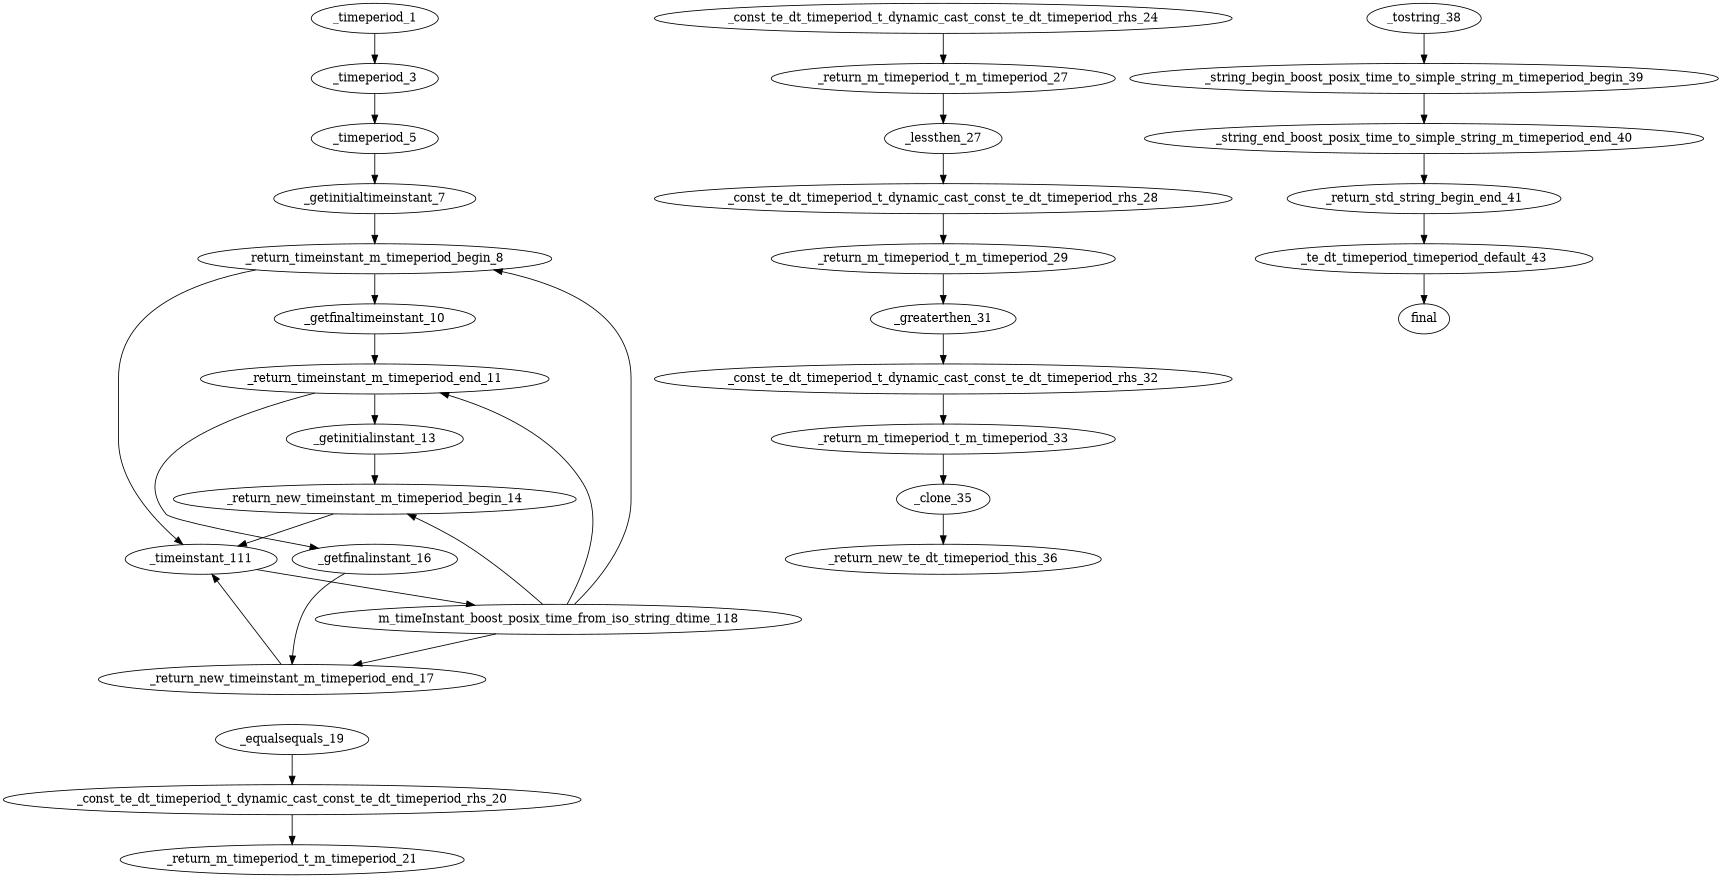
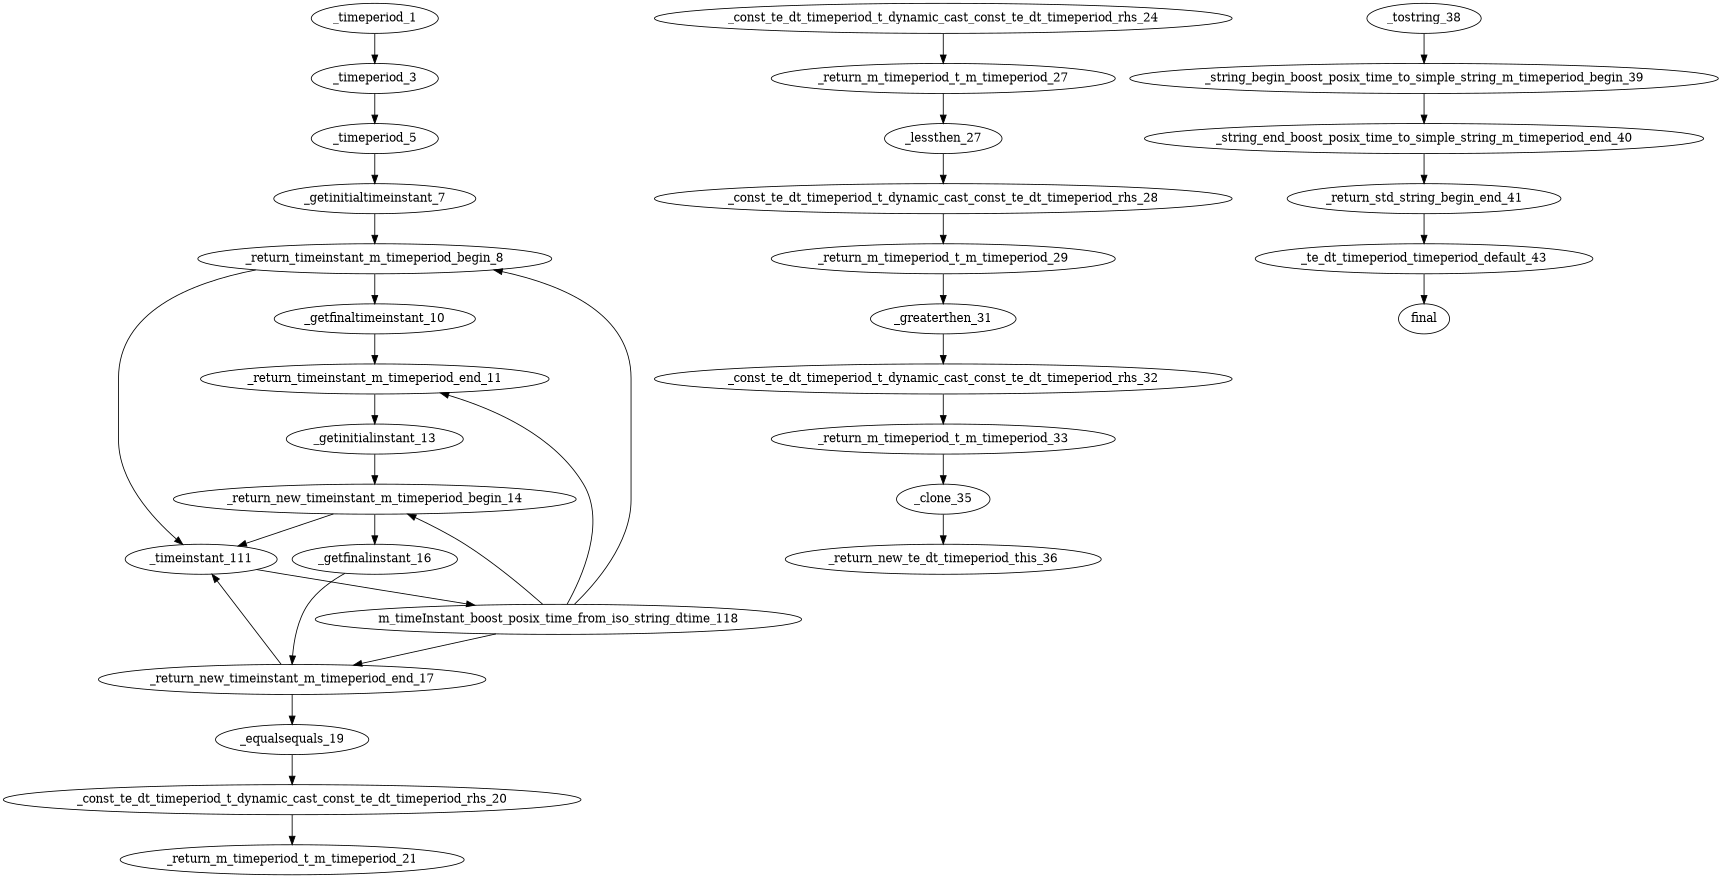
  strict digraph {
    _timeperiod_1
    _timeperiod_3
    _timeperiod_5
    _getinitialtimeinstant_7
    _return_timeinstant_m_timeperiod_begin_8
    _getfinaltimeinstant_10
    _timeinstant_111
    _return_timeinstant_m_timeperiod_end_11
    m_timeInstant_boost_posix_time_from_iso_string_dtime_118
    _getinitialinstant_13
    _return_new_timeinstant_m_timeperiod_begin_14
    _getfinalinstant_16
    _return_new_timeinstant_m_timeperiod_end_17
    _equalsequals_19
    _const_te_dt_timeperiod_t_dynamic_cast_const_te_dt_timeperiod_rhs_20
    _return_m_timeperiod_t_m_timeperiod_21
    n17 [label=_return_m_timeperiod_t_m_timeperiod_27]
    _const_te_dt_timeperiod_t_dynamic_cast_const_te_dt_timeperiod_rhs_24
    _lessthen_27
    _const_te_dt_timeperiod_t_dynamic_cast_const_te_dt_timeperiod_rhs_28
    _return_m_timeperiod_t_m_timeperiod_29
    _greaterthen_31
    _const_te_dt_timeperiod_t_dynamic_cast_const_te_dt_timeperiod_rhs_32
    _return_m_timeperiod_t_m_timeperiod_33
    _clone_35
    _return_new_te_dt_timeperiod_this_36
    _tostring_38
    _string_begin_boost_posix_time_to_simple_string_m_timeperiod_begin_39
    _string_end_boost_posix_time_to_simple_string_m_timeperiod_end_40
    _return_std_string_begin_end_41
    _te_dt_timeperiod_timeperiod_default_43
    final
    _timeperiod_1 -> _timeperiod_3
    _timeperiod_3 -> _timeperiod_5
    _timeperiod_5 -> _getinitialtimeinstant_7
    _getinitialtimeinstant_7 -> _return_timeinstant_m_timeperiod_begin_8
    _return_timeinstant_m_timeperiod_begin_8 -> _getfinaltimeinstant_10
    _return_timeinstant_m_timeperiod_begin_8 -> _timeinstant_111
    _getfinaltimeinstant_10 -> _return_timeinstant_m_timeperiod_end_11
    _timeinstant_111 -> m_timeInstant_boost_posix_time_from_iso_string_dtime_118
    _return_timeinstant_m_timeperiod_end_11 -> _getinitialinstant_13
    m_timeInstant_boost_posix_time_from_iso_string_dtime_118 -> _return_timeinstant_m_timeperiod_begin_8
    m_timeInstant_boost_posix_time_from_iso_string_dtime_118 -> _return_timeinstant_m_timeperiod_end_11
    m_timeInstant_boost_posix_time_from_iso_string_dtime_118 -> _return_new_timeinstant_m_timeperiod_begin_14
    m_timeInstant_boost_posix_time_from_iso_string_dtime_118 -> _return_new_timeinstant_m_timeperiod_end_17
    _getinitialinstant_13 -> _return_new_timeinstant_m_timeperiod_begin_14
    _return_new_timeinstant_m_timeperiod_begin_14 -> _timeinstant_111
-   _return_timeinstant_m_timeperiod_end_11 -> _getfinalinstant_16
+   _return_new_timeinstant_m_timeperiod_begin_14 -> _getfinalinstant_16
    _getfinalinstant_16 -> _return_new_timeinstant_m_timeperiod_end_17
    _return_new_timeinstant_m_timeperiod_end_17 -> _timeinstant_111
+   _return_new_timeinstant_m_timeperiod_end_17 -> _equalsequals_19
    _equalsequals_19 -> _const_te_dt_timeperiod_t_dynamic_cast_const_te_dt_timeperiod_rhs_20
    _const_te_dt_timeperiod_t_dynamic_cast_const_te_dt_timeperiod_rhs_20 -> _return_m_timeperiod_t_m_timeperiod_21
    n17 -> _lessthen_27
    _const_te_dt_timeperiod_t_dynamic_cast_const_te_dt_timeperiod_rhs_24 -> n17
    _lessthen_27 -> _const_te_dt_timeperiod_t_dynamic_cast_const_te_dt_timeperiod_rhs_28
    _const_te_dt_timeperiod_t_dynamic_cast_const_te_dt_timeperiod_rhs_28 -> _return_m_timeperiod_t_m_timeperiod_29
    _return_m_timeperiod_t_m_timeperiod_29 -> _greaterthen_31
    _greaterthen_31 -> _const_te_dt_timeperiod_t_dynamic_cast_const_te_dt_timeperiod_rhs_32
    _const_te_dt_timeperiod_t_dynamic_cast_const_te_dt_timeperiod_rhs_32 -> _return_m_timeperiod_t_m_timeperiod_33
    _return_m_timeperiod_t_m_timeperiod_33 -> _clone_35
    _clone_35 -> _return_new_te_dt_timeperiod_this_36
    _tostring_38 -> _string_begin_boost_posix_time_to_simple_string_m_timeperiod_begin_39
    _string_begin_boost_posix_time_to_simple_string_m_timeperiod_begin_39 -> _string_end_boost_posix_time_to_simple_string_m_timeperiod_end_40
    _string_end_boost_posix_time_to_simple_string_m_timeperiod_end_40 -> _return_std_string_begin_end_41
    _return_std_string_begin_end_41 -> _te_dt_timeperiod_timeperiod_default_43
    _te_dt_timeperiod_timeperiod_default_43 -> final
  }
